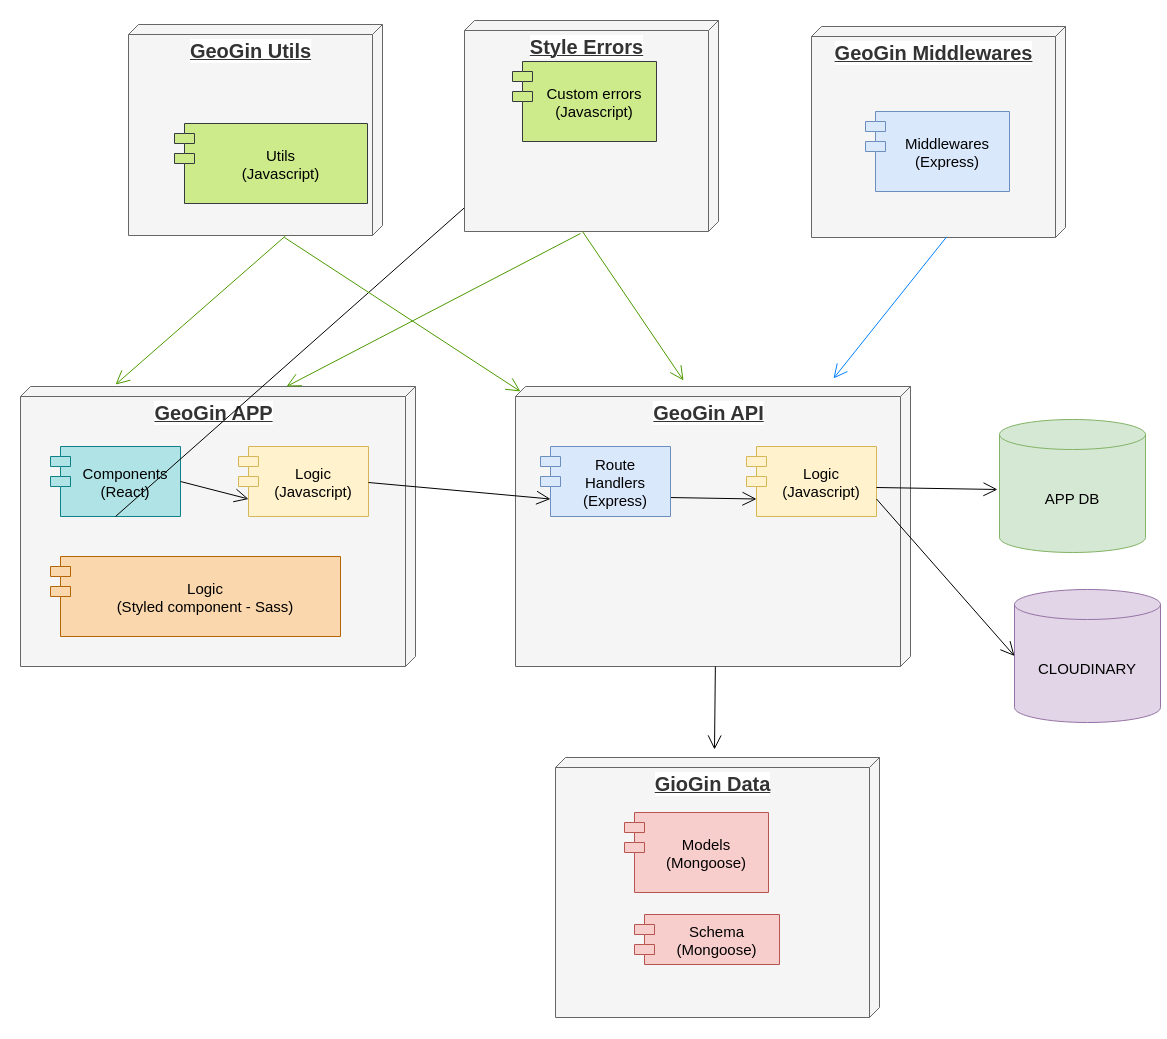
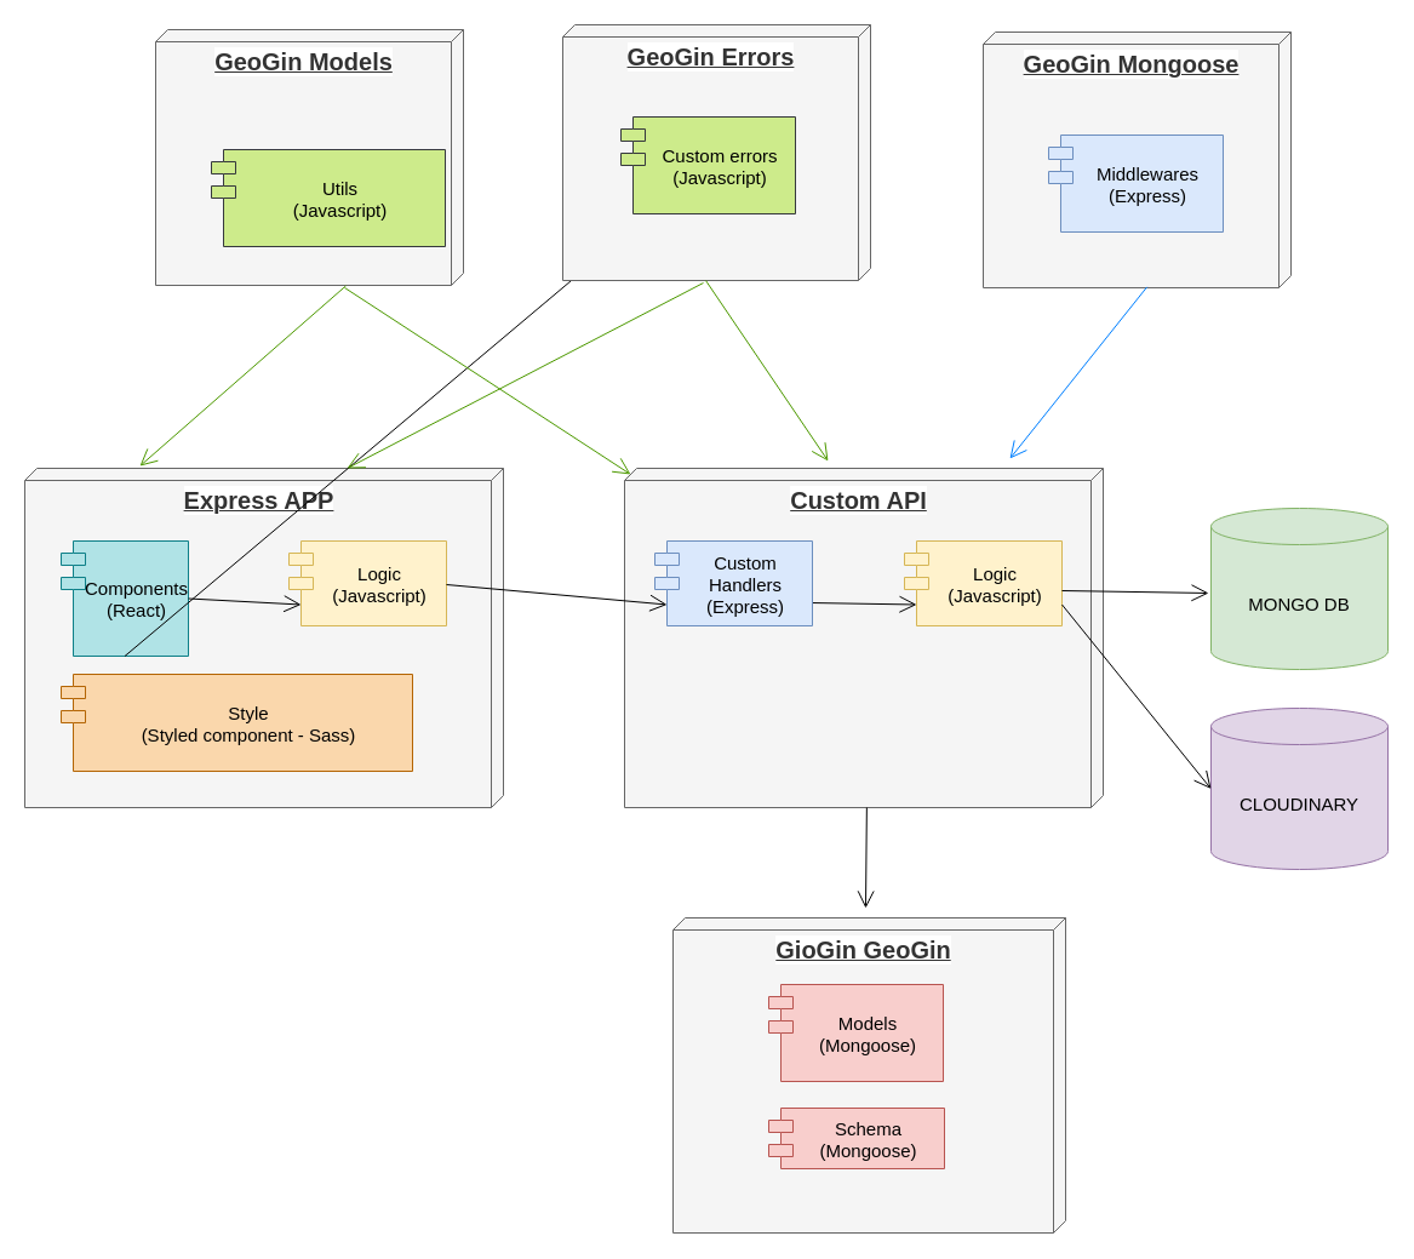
  <mxCell id="0" />
  <mxCell id="1" parent="0" />
- <mxCell id="2" value="&lt;b&gt;&lt;font style=&quot;font-size: 20px&quot;&gt;GeoGin APP&lt;/font&gt;&lt;/b&gt;" style="verticalAlign=top;align=center;spacingTop=8;spacingLeft=2;spacingRight=12;shape=cube;size=10;direction=south;fontStyle=4;html=1;labelBackgroundColor=#ffffff;fillColor=#f5f5f5;strokeColor=#666666;fontColor=#333333;" vertex="1" parent="1"><mxGeometry x="20" y="386" width="395" height="280" as="geometry" /></mxCell>
- <mxCell id="3" value="Components&#10;(React)" style="shape=module;align=left;spacingLeft=20;align=center;verticalAlign=middle;fontSize=15;fillColor=#b0e3e6;strokeColor=#0e8088;" vertex="1" parent="1"><mxGeometry x="50" y="446" width="130" height="70" as="geometry" /></mxCell>
- <mxCell id="4" value="Logic&#10;(Styled component - Sass)" style="shape=module;align=left;spacingLeft=20;align=center;verticalAlign=middle;fontSize=15;fillColor=#fad7ac;strokeColor=#b46504;" vertex="1" parent="1"><mxGeometry x="50" y="556" width="290" height="80" as="geometry" /></mxCell>
+ <mxCell id="2" value="&lt;b&gt;&lt;font style=&quot;font-size: 20px&quot;&gt;Express APP&lt;/font&gt;&lt;/b&gt;" style="verticalAlign=top;align=center;spacingTop=8;spacingLeft=2;spacingRight=12;shape=cube;size=10;direction=south;fontStyle=4;html=1;labelBackgroundColor=#ffffff;fillColor=#f5f5f5;strokeColor=#666666;fontColor=#333333;" vertex="1" parent="1"><mxGeometry x="20" y="386" width="395" height="280" as="geometry" /></mxCell>
+ <mxCell id="3" value="Components&#10;(React)" style="shape=module;align=left;spacingLeft=20;align=center;verticalAlign=middle;fontSize=15;fillColor=#b0e3e6;strokeColor=#0e8088;" vertex="1" parent="1"><mxGeometry x="50" y="446" width="105" height="95" as="geometry" /></mxCell>
+ <mxCell id="4" value="Style&#10;(Styled component - Sass)" style="shape=module;align=left;spacingLeft=20;align=center;verticalAlign=middle;fontSize=15;fillColor=#fad7ac;strokeColor=#b46504;" vertex="1" parent="1"><mxGeometry x="50" y="556" width="290" height="80" as="geometry" /></mxCell>
  <mxCell id="5" value="Logic &#10;(Javascript)" style="shape=module;align=left;spacingLeft=20;align=center;verticalAlign=middle;fontSize=15;fillColor=#fff2cc;strokeColor=#d6b656;" vertex="1" parent="1"><mxGeometry x="238" y="446" width="130" height="70" as="geometry" /></mxCell>
  <mxCell id="6" value="" style="endArrow=open;endFill=1;endSize=12;html=1;fontSize=15;exitX=0.5;exitY=1;exitDx=0;exitDy=0;" edge="1" parent="1" source="3" target="23"><mxGeometry width="160" relative="1" as="geometry"><mxPoint x="330" y="706" as="sourcePoint" /><mxPoint x="490" y="706" as="targetPoint" /></mxGeometry></mxCell>
  <mxCell id="7" value="" style="endArrow=open;endFill=1;endSize=12;html=1;fontSize=15;exitX=1;exitY=0.5;exitDx=0;exitDy=0;entryX=0;entryY=0.75;entryDx=10;entryDy=0;entryPerimeter=0;" edge="1" parent="1" source="3" target="5"><mxGeometry width="160" relative="1" as="geometry"><mxPoint x="125" y="526" as="sourcePoint" /><mxPoint x="132.5" y="566" as="targetPoint" /></mxGeometry></mxCell>
- <mxCell id="8" value="&lt;b&gt;&lt;font style=&quot;font-size: 20px&quot;&gt;GeoGin API&lt;/font&gt;&lt;/b&gt;" style="verticalAlign=top;align=center;spacingTop=8;spacingLeft=2;spacingRight=12;shape=cube;size=10;direction=south;fontStyle=4;html=1;fontColor=#333333;strokeColor=#666666;fillColor=#f5f5f5;labelBackgroundColor=#ffffff;" vertex="1" parent="1"><mxGeometry x="515" y="386" width="395" height="280" as="geometry" /></mxCell>
+ <mxCell id="8" value="&lt;b&gt;&lt;font style=&quot;font-size: 20px&quot;&gt;Custom API&lt;/font&gt;&lt;/b&gt;" style="verticalAlign=top;align=center;spacingTop=8;spacingLeft=2;spacingRight=12;shape=cube;size=10;direction=south;fontStyle=4;html=1;fontColor=#333333;strokeColor=#666666;fillColor=#f5f5f5;labelBackgroundColor=#ffffff;" vertex="1" parent="1"><mxGeometry x="515" y="386" width="395" height="280" as="geometry" /></mxCell>
  <mxCell id="9" value="" style="endArrow=open;endFill=1;endSize=12;html=1;fontSize=15;entryX=0;entryY=0.75;entryDx=10;entryDy=0;entryPerimeter=0;" edge="1" parent="1" target="12"><mxGeometry width="160" relative="1" as="geometry"><mxPoint x="668" y="497" as="sourcePoint" /><mxPoint x="828" y="497" as="targetPoint" /></mxGeometry></mxCell>
- <mxCell id="10" value="Route&#10;Handlers&#10;(Express)" style="shape=module;align=left;spacingLeft=20;align=center;verticalAlign=middle;fontSize=15;fillColor=#dae8fc;strokeColor=#6c8ebf;" vertex="1" parent="1"><mxGeometry x="540" y="446" width="130" height="70" as="geometry" /></mxCell>
+ <mxCell id="10" value="Custom&#10;Handlers&#10;(Express)" style="shape=module;align=left;spacingLeft=20;align=center;verticalAlign=middle;fontSize=15;fillColor=#dae8fc;strokeColor=#6c8ebf;" vertex="1" parent="1"><mxGeometry x="540" y="446" width="130" height="70" as="geometry" /></mxCell>
  <mxCell id="11" value="" style="endArrow=open;endFill=1;endSize=12;html=1;fontSize=15;exitX=1;exitY=0.5;exitDx=0;exitDy=0;entryX=0;entryY=0.75;entryDx=10;entryDy=0;entryPerimeter=0;" edge="1" parent="1" target="10"><mxGeometry width="160" relative="1" as="geometry"><mxPoint x="368" y="482" as="sourcePoint" /><mxPoint x="436" y="499.5" as="targetPoint" /></mxGeometry></mxCell>
  <mxCell id="12" value="Logic &#10;(Javascript)" style="shape=module;align=left;spacingLeft=20;align=center;verticalAlign=middle;fontSize=15;fillColor=#fff2cc;strokeColor=#d6b656;" vertex="1" parent="1"><mxGeometry x="746" y="446" width="130" height="70" as="geometry" /></mxCell>
- <mxCell id="13" value="&lt;b&gt;&lt;font style=&quot;font-size: 20px&quot;&gt;GioGin Data&lt;/font&gt;&lt;/b&gt;" style="verticalAlign=top;align=center;spacingTop=8;spacingLeft=2;spacingRight=12;shape=cube;size=10;direction=south;fontStyle=4;html=1;fontColor=#333333;strokeColor=#666666;fillColor=#f5f5f5;labelBackgroundColor=#ffffff;" vertex="1" parent="1"><mxGeometry x="555" y="757" width="324" height="260" as="geometry" /></mxCell>
+ <mxCell id="13" value="&lt;b&gt;&lt;font style=&quot;font-size: 20px&quot;&gt;GioGin GeoGin&lt;/font&gt;&lt;/b&gt;" style="verticalAlign=top;align=center;spacingTop=8;spacingLeft=2;spacingRight=12;shape=cube;size=10;direction=south;fontStyle=4;html=1;fontColor=#333333;strokeColor=#666666;fillColor=#f5f5f5;labelBackgroundColor=#ffffff;" vertex="1" parent="1"><mxGeometry x="555" y="757" width="324" height="260" as="geometry" /></mxCell>
  <mxCell id="14" value="" style="endArrow=open;endFill=1;endSize=12;html=1;fontSize=15;" edge="1" parent="1"><mxGeometry width="160" relative="1" as="geometry"><mxPoint x="876" y="487" as="sourcePoint" /><mxPoint x="997" y="489" as="targetPoint" /></mxGeometry></mxCell>
- <mxCell id="15" value="APP DB" style="shape=cylinder3;whiteSpace=wrap;html=1;boundedLbl=1;backgroundOutline=1;size=15;labelBackgroundColor=none;fontSize=15;fillColor=#d5e8d4;strokeColor=#82b366;" vertex="1" parent="1"><mxGeometry x="999" y="419" width="146" height="133" as="geometry" /></mxCell>
- <mxCell id="16" value="Models&#10;(Mongoose)" style="shape=module;align=left;spacingLeft=20;align=center;verticalAlign=middle;fontSize=15;fillColor=#f8cecc;strokeColor=#b85450;" vertex="1" parent="1"><mxGeometry x="624" y="812" width="144" height="80" as="geometry" /></mxCell>
+ <mxCell id="15" value="MONGO DB" style="shape=cylinder3;whiteSpace=wrap;html=1;boundedLbl=1;backgroundOutline=1;size=15;labelBackgroundColor=none;fontSize=15;fillColor=#d5e8d4;strokeColor=#82b366;" vertex="1" parent="1"><mxGeometry x="999" y="419" width="146" height="133" as="geometry" /></mxCell>
+ <mxCell id="16" value="Models&#10;(Mongoose)" style="shape=module;align=left;spacingLeft=20;align=center;verticalAlign=middle;fontSize=15;fillColor=#f8cecc;strokeColor=#b85450;" vertex="1" parent="1"><mxGeometry x="634" y="812" width="144" height="80" as="geometry" /></mxCell>
  <mxCell id="17" value="Schema&#10;(Mongoose)" style="shape=module;align=left;spacingLeft=20;align=center;verticalAlign=middle;fontSize=15;fillColor=#f8cecc;strokeColor=#b85450;" vertex="1" parent="1"><mxGeometry x="634" y="914" width="145" height="50" as="geometry" /></mxCell>
  <mxCell id="18" value="" style="endArrow=open;endFill=1;endSize=12;html=1;fontSize=15;exitX=1;exitY=0.494;exitDx=0;exitDy=0;exitPerimeter=0;" edge="1" parent="1" source="8"><mxGeometry width="160" relative="1" as="geometry"><mxPoint x="708" y="688" as="sourcePoint" /><mxPoint x="714" y="749" as="targetPoint" /></mxGeometry></mxCell>
- <mxCell id="19" value="&lt;b&gt;&lt;font style=&quot;font-size: 20px&quot;&gt;GeoGin Middlewares&lt;/font&gt;&lt;/b&gt;" style="verticalAlign=top;align=center;spacingTop=8;spacingLeft=2;spacingRight=12;shape=cube;size=10;direction=south;fontStyle=4;html=1;fontColor=#333333;strokeColor=#666666;fillColor=#f5f5f5;labelBackgroundColor=#ffffff;" vertex="1" parent="1"><mxGeometry x="811" y="26" width="254" height="211" as="geometry" /></mxCell>
+ <mxCell id="19" value="&lt;b&gt;&lt;font style=&quot;font-size: 20px&quot;&gt;GeoGin Mongoose&lt;/font&gt;&lt;/b&gt;" style="verticalAlign=top;align=center;spacingTop=8;spacingLeft=2;spacingRight=12;shape=cube;size=10;direction=south;fontStyle=4;html=1;fontColor=#333333;strokeColor=#666666;fillColor=#f5f5f5;labelBackgroundColor=#ffffff;" vertex="1" parent="1"><mxGeometry x="811" y="26" width="254" height="211" as="geometry" /></mxCell>
  <mxCell id="20" value="Middlewares &#10;(Express)" style="shape=module;align=left;spacingLeft=20;align=center;verticalAlign=middle;fontSize=15;fillColor=#dae8fc;strokeColor=#6c8ebf;" vertex="1" parent="1"><mxGeometry x="865" y="111" width="144" height="80" as="geometry" /></mxCell>
  <mxCell id="21" value="" style="endArrow=open;endFill=1;endSize=12;html=1;fontSize=15;exitX=0.997;exitY=0.468;exitDx=0;exitDy=0;exitPerimeter=0;strokeColor=#007FFF;" edge="1" parent="1" source="19"><mxGeometry width="160" relative="1" as="geometry"><mxPoint x="731.87" y="295" as="sourcePoint" /><mxPoint x="833" y="378" as="targetPoint" /></mxGeometry></mxCell>
- <mxCell id="22" value="&lt;b&gt;&lt;font style=&quot;font-size: 20px&quot;&gt;Style Errors&lt;/font&gt;&lt;/b&gt;" style="verticalAlign=top;align=center;spacingTop=8;spacingLeft=2;spacingRight=12;shape=cube;size=10;direction=south;fontStyle=4;html=1;fontColor=#333333;strokeColor=#666666;fillColor=#f5f5f5;labelBackgroundColor=#ffffff;" vertex="1" parent="1"><mxGeometry x="464" y="20" width="254" height="211" as="geometry" /></mxCell>
- <mxCell id="23" value="Custom errors &#10;(Javascript)" style="shape=module;align=left;spacingLeft=20;align=center;verticalAlign=middle;fontSize=15;fillColor=#cdeb8b;strokeColor=#36393d;" vertex="1" parent="1"><mxGeometry x="512" y="61" width="144" height="80" as="geometry" /></mxCell>
+ <mxCell id="22" value="&lt;b&gt;&lt;font style=&quot;font-size: 20px&quot;&gt;GeoGin Errors&lt;/font&gt;&lt;/b&gt;" style="verticalAlign=top;align=center;spacingTop=8;spacingLeft=2;spacingRight=12;shape=cube;size=10;direction=south;fontStyle=4;html=1;fontColor=#333333;strokeColor=#666666;fillColor=#f5f5f5;labelBackgroundColor=#ffffff;" vertex="1" parent="1"><mxGeometry x="464" y="20" width="254" height="211" as="geometry" /></mxCell>
+ <mxCell id="23" value="Custom errors &#10;(Javascript)" style="shape=module;align=left;spacingLeft=20;align=center;verticalAlign=middle;fontSize=15;fillColor=#cdeb8b;strokeColor=#36393d;" vertex="1" parent="1"><mxGeometry x="512" y="96" width="144" height="80" as="geometry" /></mxCell>
  <mxCell id="24" value="" style="endArrow=open;endFill=1;endSize=12;html=1;fontSize=15;strokeColor=#4D9900;fillColor=#cdeb8b;" edge="1" parent="1"><mxGeometry width="160" relative="1" as="geometry"><mxPoint x="580" y="233" as="sourcePoint" /><mxPoint x="286" y="386" as="targetPoint" /></mxGeometry></mxCell>
  <mxCell id="25" value="" style="endArrow=open;endFill=1;endSize=12;html=1;fontSize=15;strokeColor=#4D9900;fillColor=#cdeb8b;" edge="1" parent="1"><mxGeometry width="160" relative="1" as="geometry"><mxPoint x="582" y="231" as="sourcePoint" /><mxPoint x="683" y="380" as="targetPoint" /></mxGeometry></mxCell>
- <mxCell id="26" value="&lt;b&gt;&lt;font style=&quot;font-size: 20px&quot;&gt;GeoGin Utils&lt;br&gt;&lt;/font&gt;&lt;/b&gt;" style="verticalAlign=top;align=center;spacingTop=8;spacingLeft=2;spacingRight=12;shape=cube;size=10;direction=south;fontStyle=4;html=1;fontColor=#333333;strokeColor=#666666;fillColor=#f5f5f5;labelBackgroundColor=#ffffff;" vertex="1" parent="1"><mxGeometry x="128" y="24" width="254" height="211" as="geometry" /></mxCell>
+ <mxCell id="26" value="&lt;b&gt;&lt;font style=&quot;font-size: 20px&quot;&gt;GeoGin Models&lt;br&gt;&lt;/font&gt;&lt;/b&gt;" style="verticalAlign=top;align=center;spacingTop=8;spacingLeft=2;spacingRight=12;shape=cube;size=10;direction=south;fontStyle=4;html=1;fontColor=#333333;strokeColor=#666666;fillColor=#f5f5f5;labelBackgroundColor=#ffffff;" vertex="1" parent="1"><mxGeometry x="128" y="24" width="254" height="211" as="geometry" /></mxCell>
  <mxCell id="27" value="Utils&#10;(Javascript)" style="shape=module;align=left;spacingLeft=20;align=center;verticalAlign=middle;fontSize=15;fillColor=#cdeb8b;strokeColor=#36393d;" vertex="1" parent="1"><mxGeometry x="174" y="123" width="193" height="80" as="geometry" /></mxCell>
  <mxCell id="28" value="" style="endArrow=open;endFill=1;endSize=12;html=1;fontSize=15;exitX=0.997;exitY=0.468;exitDx=0;exitDy=0;exitPerimeter=0;entryX=0;entryY=0;entryDx=5;entryDy=390;entryPerimeter=0;strokeColor=#4D9900;fillColor=#cdeb8b;" edge="1" parent="1" target="8"><mxGeometry width="160" relative="1" as="geometry"><mxPoint x="283.998" y="236.997" as="sourcePoint" /><mxPoint x="384.87" y="386" as="targetPoint" /></mxGeometry></mxCell>
  <mxCell id="29" value="" style="endArrow=open;endFill=1;endSize=12;html=1;fontSize=15;exitX=1.002;exitY=0.382;exitDx=0;exitDy=0;exitPerimeter=0;fillColor=#cdeb8b;strokeColor=#4D9900;" edge="1" parent="1" source="26"><mxGeometry width="160" relative="1" as="geometry"><mxPoint x="407.046" y="230.999" as="sourcePoint" /><mxPoint x="115" y="384.1" as="targetPoint" /></mxGeometry></mxCell>
- <mxCell id="30" value="CLOUDINARY" style="shape=cylinder3;whiteSpace=wrap;html=1;boundedLbl=1;backgroundOutline=1;size=15;labelBackgroundColor=none;fontSize=15;fillColor=#e1d5e7;strokeColor=#9673a6;" vertex="1" parent="1"><mxGeometry x="1014" y="589" width="146" height="133" as="geometry" /></mxCell>
+ <mxCell id="30" value="CLOUDINARY" style="shape=cylinder3;whiteSpace=wrap;html=1;boundedLbl=1;backgroundOutline=1;size=15;labelBackgroundColor=none;fontSize=15;fillColor=#e1d5e7;strokeColor=#9673a6;" vertex="1" parent="1"><mxGeometry x="999" y="584" width="146" height="133" as="geometry" /></mxCell>
  <mxCell id="31" value="" style="endArrow=open;endFill=1;endSize=12;html=1;fontSize=15;entryX=0;entryY=0.5;entryDx=0;entryDy=0;entryPerimeter=0;exitX=1;exitY=0.75;exitDx=0;exitDy=0;" edge="1" parent="1" source="12" target="30"><mxGeometry width="160" relative="1" as="geometry"><mxPoint x="886" y="497" as="sourcePoint" /><mxPoint x="1007" y="499" as="targetPoint" /></mxGeometry></mxCell>
